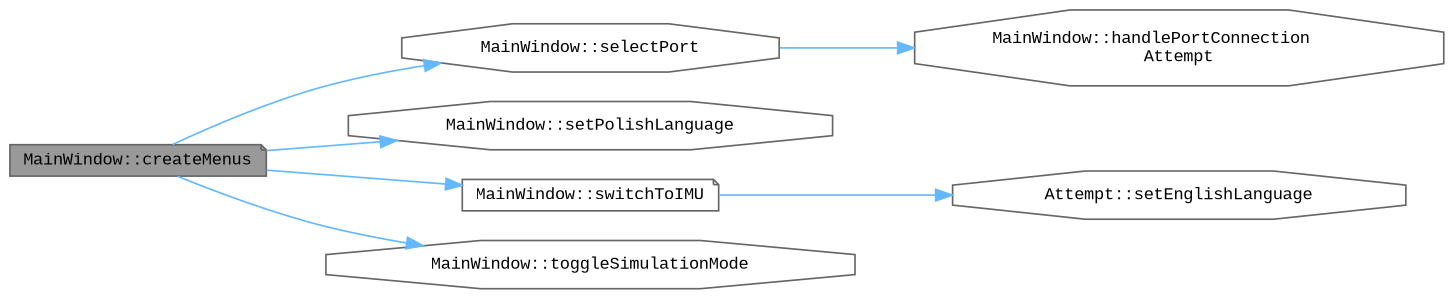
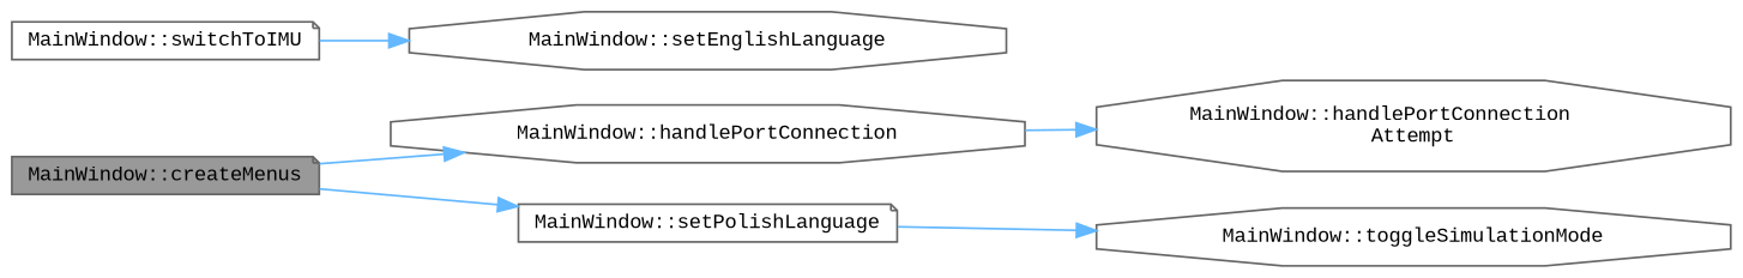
  digraph {
    fontname="Liberation Mono"
    rankdir=LR
    node [color=grey40 fillcolor=white fontname="Liberation Mono" fontsize=10 shape=octagon style=filled]
    edge [color=steelblue1 fontname="Liberation Mono" fontsize=10 labelfontname=Helvetica labelfontsize=10 style=solid]
    n1 [color=gray40 fillcolor=grey60 fontcolor=black height=0.2 label="MainWindow::createMenus" shape=note width=0.4]
-   n2 [height=0.2 label="MainWindow::selectPort" width=0.4]
-   n3 [height=0.2 label="MainWindow::setPolishLanguage" width=0.4]
+   n2 [height=0.2 label="MainWindow::handlePortConnection" width=0.4]
+   n3 [height=0.2 label="MainWindow::setPolishLanguage" shape=note width=0.4]
    n4 [height=0.2 label="MainWindow::switchToIMU" shape=note width=0.4]
    n5 [height=0.2 label="MainWindow::toggleSimulationMode" width=0.4]
    n6 [height=0.2 label="MainWindow::handlePortConnection\lAttempt" width=0.4]
-   n7 [height=0.2 label="Attempt::setEnglishLanguage" width=0.4]
+   n7 [height=0.2 label="MainWindow::setEnglishLanguage" width=0.4]
    n1 -> n2
    n1 -> n3
-   n1 -> n4
-   n1 -> n5
+   n3 -> n5
    n2 -> n6
    n4 -> n7
  }
